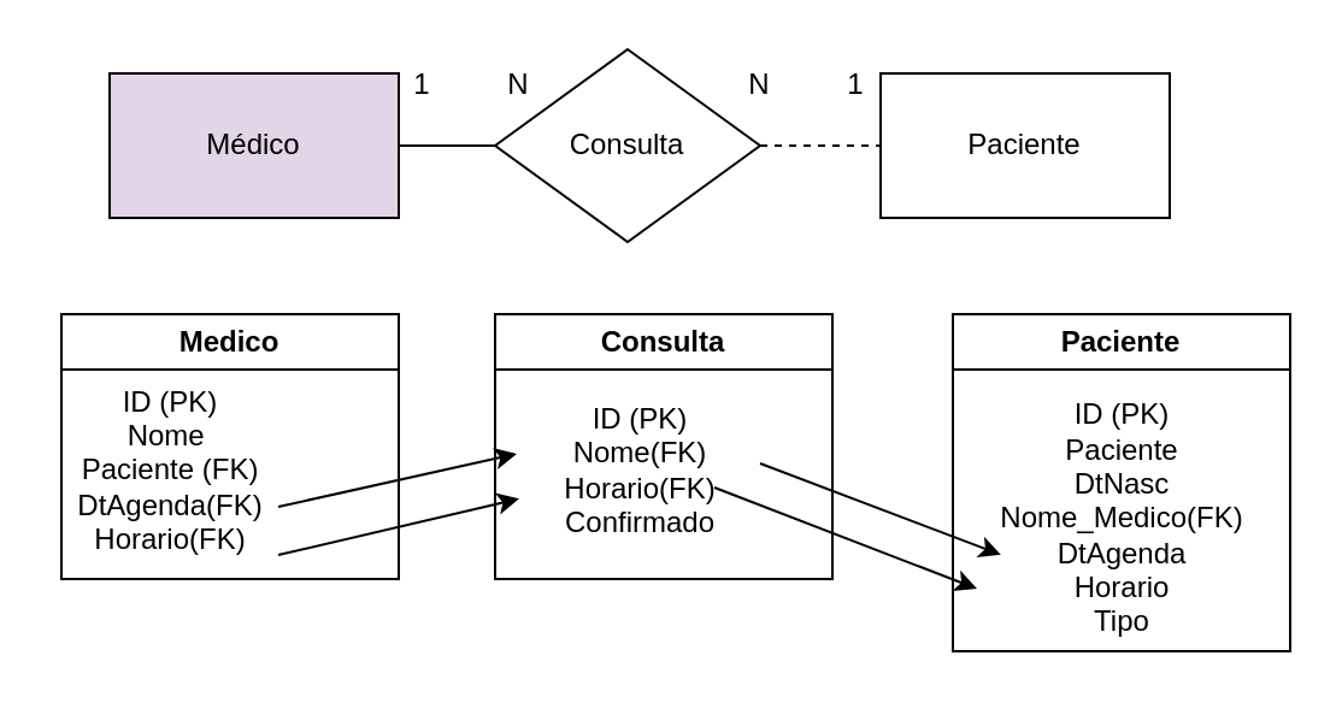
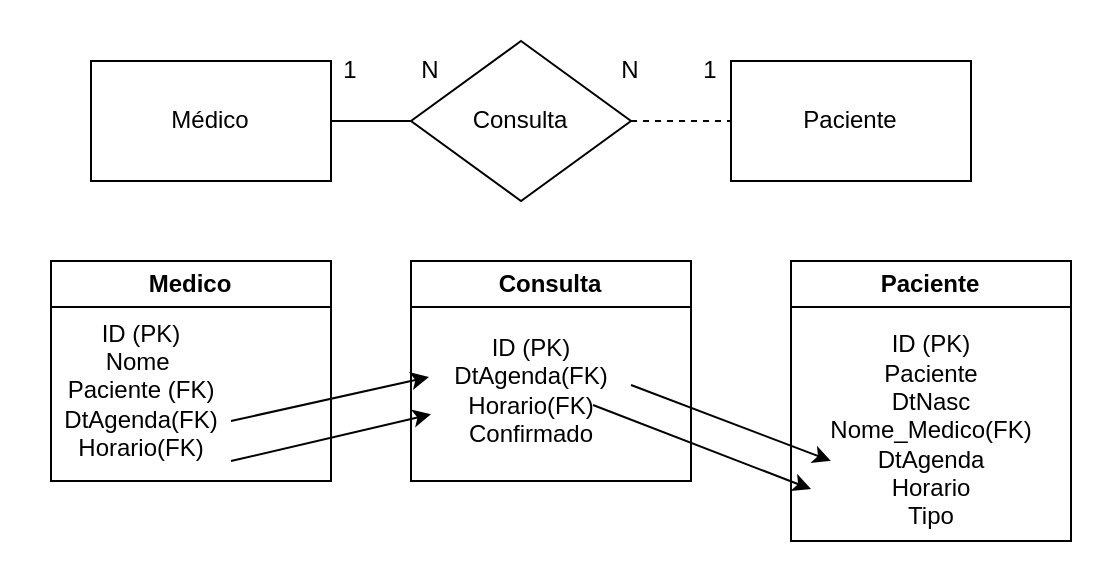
  <mxCell id="0" />
  <mxCell id="1" parent="0" />
- <mxCell id="2" value="Médico" style="rounded=0;whiteSpace=wrap;html=1;fillColor=#e1d5e7;" vertex="1" parent="1"><mxGeometry x="45" y="30" width="120" height="60" as="geometry" /></mxCell>
+ <mxCell id="2" value="Médico" style="rounded=0;whiteSpace=wrap;html=1;" vertex="1" parent="1"><mxGeometry x="45" y="30" width="120" height="60" as="geometry" /></mxCell>
  <mxCell id="3" value="" style="endArrow=none;html=1;rounded=0;exitX=1;exitY=0.5;exitDx=0;exitDy=0;" edge="1" parent="1" source="2"><mxGeometry width="50" height="50" relative="1" as="geometry"><mxPoint x="215" y="290" as="sourcePoint" /><mxPoint x="205" y="60" as="targetPoint" /></mxGeometry></mxCell>
  <mxCell id="4" value="Consulta" style="rhombus;whiteSpace=wrap;html=1;" vertex="1" parent="1"><mxGeometry x="205" y="20" width="110" height="80" as="geometry" /></mxCell>
  <mxCell id="5" value="" style="endArrow=none;dashed=1;html=1;rounded=0;exitX=1;exitY=0.5;exitDx=0;exitDy=0;" edge="1" parent="1" source="4"><mxGeometry width="50" height="50" relative="1" as="geometry"><mxPoint x="215" y="290" as="sourcePoint" /><mxPoint x="365" y="60" as="targetPoint" /></mxGeometry></mxCell>
  <mxCell id="6" value="Paciente" style="rounded=0;whiteSpace=wrap;html=1;" vertex="1" parent="1"><mxGeometry x="365" y="30" width="120" height="60" as="geometry" /></mxCell>
  <mxCell id="7" value="N" style="text;html=1;strokeColor=none;fillColor=none;align=center;verticalAlign=middle;whiteSpace=wrap;rounded=0;" vertex="1" parent="1"><mxGeometry x="185" y="20" width="60" height="30" as="geometry" /></mxCell>
  <mxCell id="8" value="N" style="text;html=1;strokeColor=none;fillColor=none;align=center;verticalAlign=middle;whiteSpace=wrap;rounded=0;" vertex="1" parent="1"><mxGeometry x="285" y="20" width="60" height="30" as="geometry" /></mxCell>
  <mxCell id="9" value="1" style="text;html=1;strokeColor=none;fillColor=none;align=center;verticalAlign=middle;whiteSpace=wrap;rounded=0;" vertex="1" parent="1"><mxGeometry x="145" y="20" width="60" height="30" as="geometry" /></mxCell>
  <mxCell id="10" value="1" style="text;html=1;strokeColor=none;fillColor=none;align=center;verticalAlign=middle;whiteSpace=wrap;rounded=0;" vertex="1" parent="1"><mxGeometry x="325" y="20" width="60" height="30" as="geometry" /></mxCell>
  <mxCell id="11" value="Medico" style="swimlane;whiteSpace=wrap;html=1;" vertex="1" parent="1"><mxGeometry x="25" y="130" width="140" height="110" as="geometry" /></mxCell>
  <mxCell id="12" value="ID (PK)&lt;br&gt;Nome&amp;nbsp;&lt;br&gt;Paciente (FK)&lt;br&gt;DtAgenda(FK)&lt;br&gt;Horario(FK)" style="text;html=1;align=center;verticalAlign=middle;resizable=0;points=[];autosize=1;strokeColor=none;fillColor=none;" vertex="1" parent="11"><mxGeometry x="-5" y="20" width="100" height="90" as="geometry" /></mxCell>
  <mxCell id="13" value="" style="endArrow=classic;html=1;rounded=0;entryX=-0.01;entryY=0.4;entryDx=0;entryDy=0;entryPerimeter=0;" edge="1" parent="11" target="15"><mxGeometry width="50" height="50" relative="1" as="geometry"><mxPoint x="90" y="80" as="sourcePoint" /><mxPoint x="140" y="30" as="targetPoint" /></mxGeometry></mxCell>
  <mxCell id="14" value="Consulta" style="swimlane;whiteSpace=wrap;html=1;" vertex="1" parent="1"><mxGeometry x="205" y="130" width="140" height="110" as="geometry" /></mxCell>
- <mxCell id="15" value="ID (PK)&lt;br&gt;Nome(FK)&lt;br&gt;Horario(FK)&lt;br&gt;Confirmado" style="text;html=1;align=center;verticalAlign=middle;resizable=0;points=[];autosize=1;strokeColor=none;fillColor=none;" vertex="1" parent="14"><mxGeometry x="10" y="30" width="100" height="70" as="geometry" /></mxCell>
+ <mxCell id="15" value="ID (PK)&lt;br&gt;DtAgenda(FK)&lt;br&gt;Horario(FK)&lt;br&gt;Confirmado" style="text;html=1;align=center;verticalAlign=middle;resizable=0;points=[];autosize=1;strokeColor=none;fillColor=none;" vertex="1" parent="14"><mxGeometry x="10" y="30" width="100" height="70" as="geometry" /></mxCell>
  <mxCell id="16" value="Paciente" style="swimlane;whiteSpace=wrap;html=1;" vertex="1" parent="1"><mxGeometry x="395" y="130" width="140" height="140" as="geometry" /></mxCell>
  <mxCell id="17" value="ID (PK)&lt;br&gt;Paciente&lt;br&gt;DtNasc&lt;br&gt;Nome_Medico(FK)&lt;br&gt;DtAgenda&lt;br&gt;Horario&lt;br&gt;Tipo" style="text;html=1;align=center;verticalAlign=middle;resizable=0;points=[];autosize=1;strokeColor=none;fillColor=none;" vertex="1" parent="16"><mxGeometry x="10" y="30" width="120" height="110" as="geometry" /></mxCell>
  <mxCell id="18" value="" style="endArrow=classic;html=1;rounded=0;exitX=0.95;exitY=0.889;exitDx=0;exitDy=0;exitPerimeter=0;" edge="1" parent="1" source="12" target="15"><mxGeometry width="50" height="50" relative="1" as="geometry"><mxPoint x="125" y="220" as="sourcePoint" /><mxPoint x="224" y="198" as="targetPoint" /></mxGeometry></mxCell>
  <mxCell id="19" value="" style="endArrow=classic;html=1;rounded=0;exitX=1;exitY=0.457;exitDx=0;exitDy=0;exitPerimeter=0;entryX=0.083;entryY=0.636;entryDx=0;entryDy=0;entryPerimeter=0;" edge="1" parent="1" source="15" target="17"><mxGeometry width="50" height="50" relative="1" as="geometry"><mxPoint x="395" y="140" as="sourcePoint" /><mxPoint x="445" y="90" as="targetPoint" /></mxGeometry></mxCell>
  <mxCell id="20" value="" style="endArrow=classic;html=1;rounded=0;entryX=0;entryY=0.764;entryDx=0;entryDy=0;entryPerimeter=0;" edge="1" parent="1" target="17"><mxGeometry width="50" height="50" relative="1" as="geometry"><mxPoint x="296" y="202" as="sourcePoint" /><mxPoint x="395" y="180" as="targetPoint" /></mxGeometry></mxCell>
